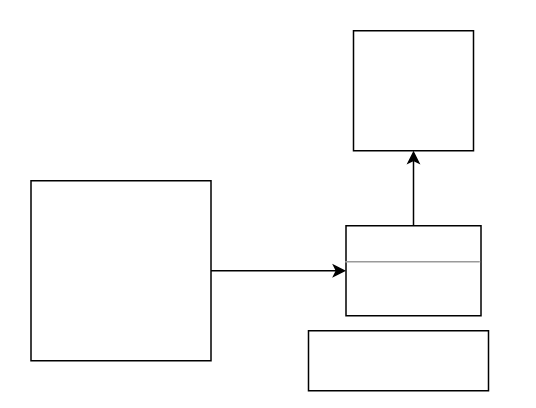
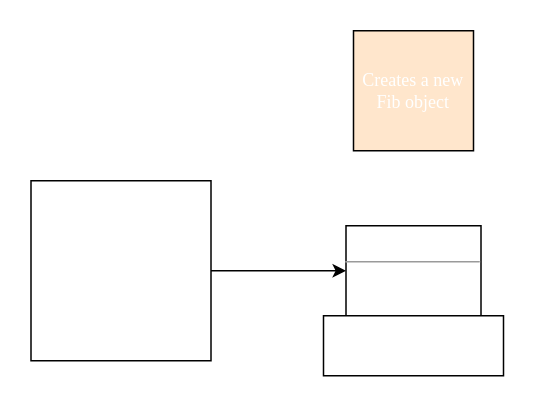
  <mxCell id="0" />
  <mxCell id="1" parent="0" />
  <mxCell id="2" value="" style="whiteSpace=wrap;html=1;aspect=fixed;fontFamily=Times New Roman;" vertex="1" parent="1"><mxGeometry x="20" y="120" width="120" height="120" as="geometry" /></mxCell>
  <mxCell id="3" value="&lt;h1&gt;Fib.Java&lt;/h1&gt;&lt;div style=&quot;&quot;&gt;Is entry file into the program.&lt;/div&gt;" style="text;html=1;strokeColor=none;fillColor=none;spacing=5;spacingTop=-20;whiteSpace=wrap;overflow=hidden;rounded=0;fontFamily=Times New Roman;fontColor=#FFFFFF;align=center;" vertex="1" parent="1"><mxGeometry x="20" y="120" width="120" height="120" as="geometry" /></mxCell>
  <mxCell id="4" style="edgeStyle=orthogonalEdgeStyle;rounded=0;orthogonalLoop=1;jettySize=auto;html=1;exitX=0.5;exitY=1;exitDx=0;exitDy=0;fontFamily=Times New Roman;fontColor=#FFFFFF;" edge="1" parent="1" source="2" target="2"><mxGeometry relative="1" as="geometry" /></mxCell>
  <mxCell id="5" value="" style="endArrow=classic;html=1;rounded=0;fontFamily=Times New Roman;fontColor=#FFFFFF;exitX=1;exitY=0.5;exitDx=0;exitDy=0;" edge="1" parent="1" source="3"><mxGeometry width="50" height="50" relative="1" as="geometry"><mxPoint x="250" y="260" as="sourcePoint" /><mxPoint x="230" y="180" as="targetPoint" /></mxGeometry></mxCell>
- <mxCell id="6" style="edgeStyle=orthogonalEdgeStyle;rounded=0;orthogonalLoop=1;jettySize=auto;html=1;exitX=0.5;exitY=0;exitDx=0;exitDy=0;entryX=0.5;entryY=1;entryDx=0;entryDy=0;fontFamily=Times New Roman;fontColor=#FFFFFF;" edge="1" parent="1" source="7" target="9"><mxGeometry relative="1" as="geometry" /></mxCell>
  <mxCell id="7" value="&lt;p style=&quot;margin:0px;margin-top:4px;text-align:center;&quot;&gt;&lt;b&gt;Fib&lt;/b&gt;&lt;/p&gt;&lt;hr size=&quot;1&quot;&gt;&lt;p style=&quot;margin:0px;margin-left:4px;&quot;&gt;+ main(): void&lt;/p&gt;" style="verticalAlign=top;align=left;overflow=fill;fontSize=12;fontFamily=Helvetica;html=1;fontColor=#FFFFFF;" vertex="1" parent="1"><mxGeometry x="230" y="150" width="90" height="60" as="geometry" /></mxCell>
- <mxCell id="8" value="This is the Entrypoint into the program" style="whiteSpace=wrap;html=1;fontFamily=Times New Roman;fontColor=#FFFFFF;" vertex="1" parent="1"><mxGeometry x="205" y="220" width="120" height="40" as="geometry" /></mxCell>
- <mxCell id="9" value="Creates a new Fib object" style="whiteSpace=wrap;html=1;aspect=fixed;fontFamily=Times New Roman;fontColor=#FFFFFF;" vertex="1" parent="1"><mxGeometry x="235" y="20" width="80" height="80" as="geometry" /></mxCell>
+ <mxCell id="8" value="This is the Entrypoint into the program" style="whiteSpace=wrap;html=1;fontFamily=Times New Roman;fontColor=#FFFFFF;" vertex="1" parent="1"><mxGeometry x="215" y="210" width="120" height="40" as="geometry" /></mxCell>
+ <mxCell id="9" value="Creates a new Fib object" style="whiteSpace=wrap;html=1;aspect=fixed;fontFamily=Times New Roman;fontColor=#FFFFFF;fillColor=#ffe6cc;" vertex="1" parent="1"><mxGeometry x="235" y="20" width="80" height="80" as="geometry" /></mxCell>
